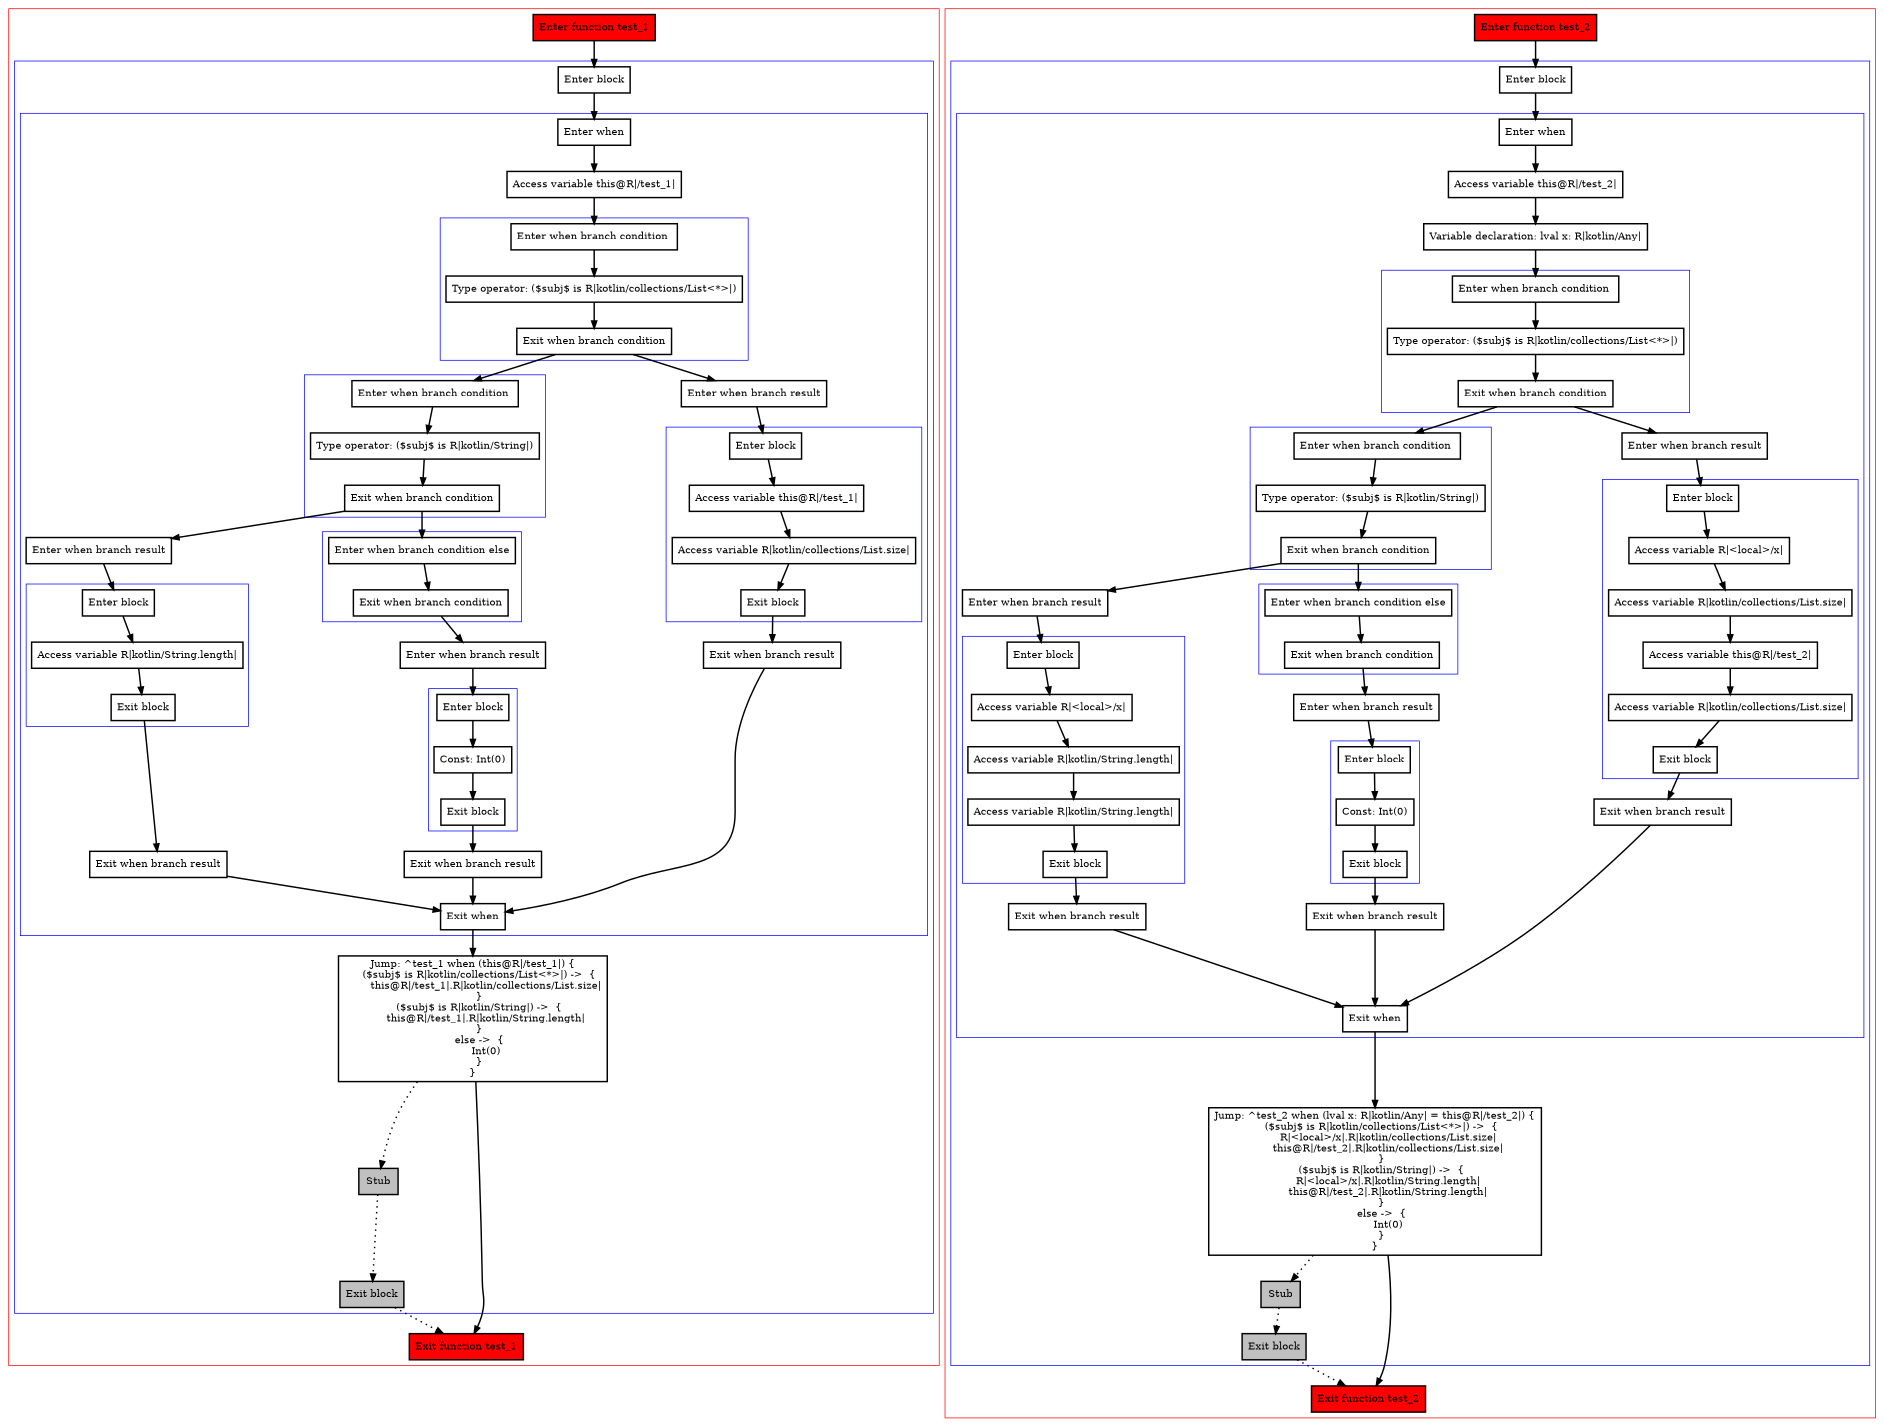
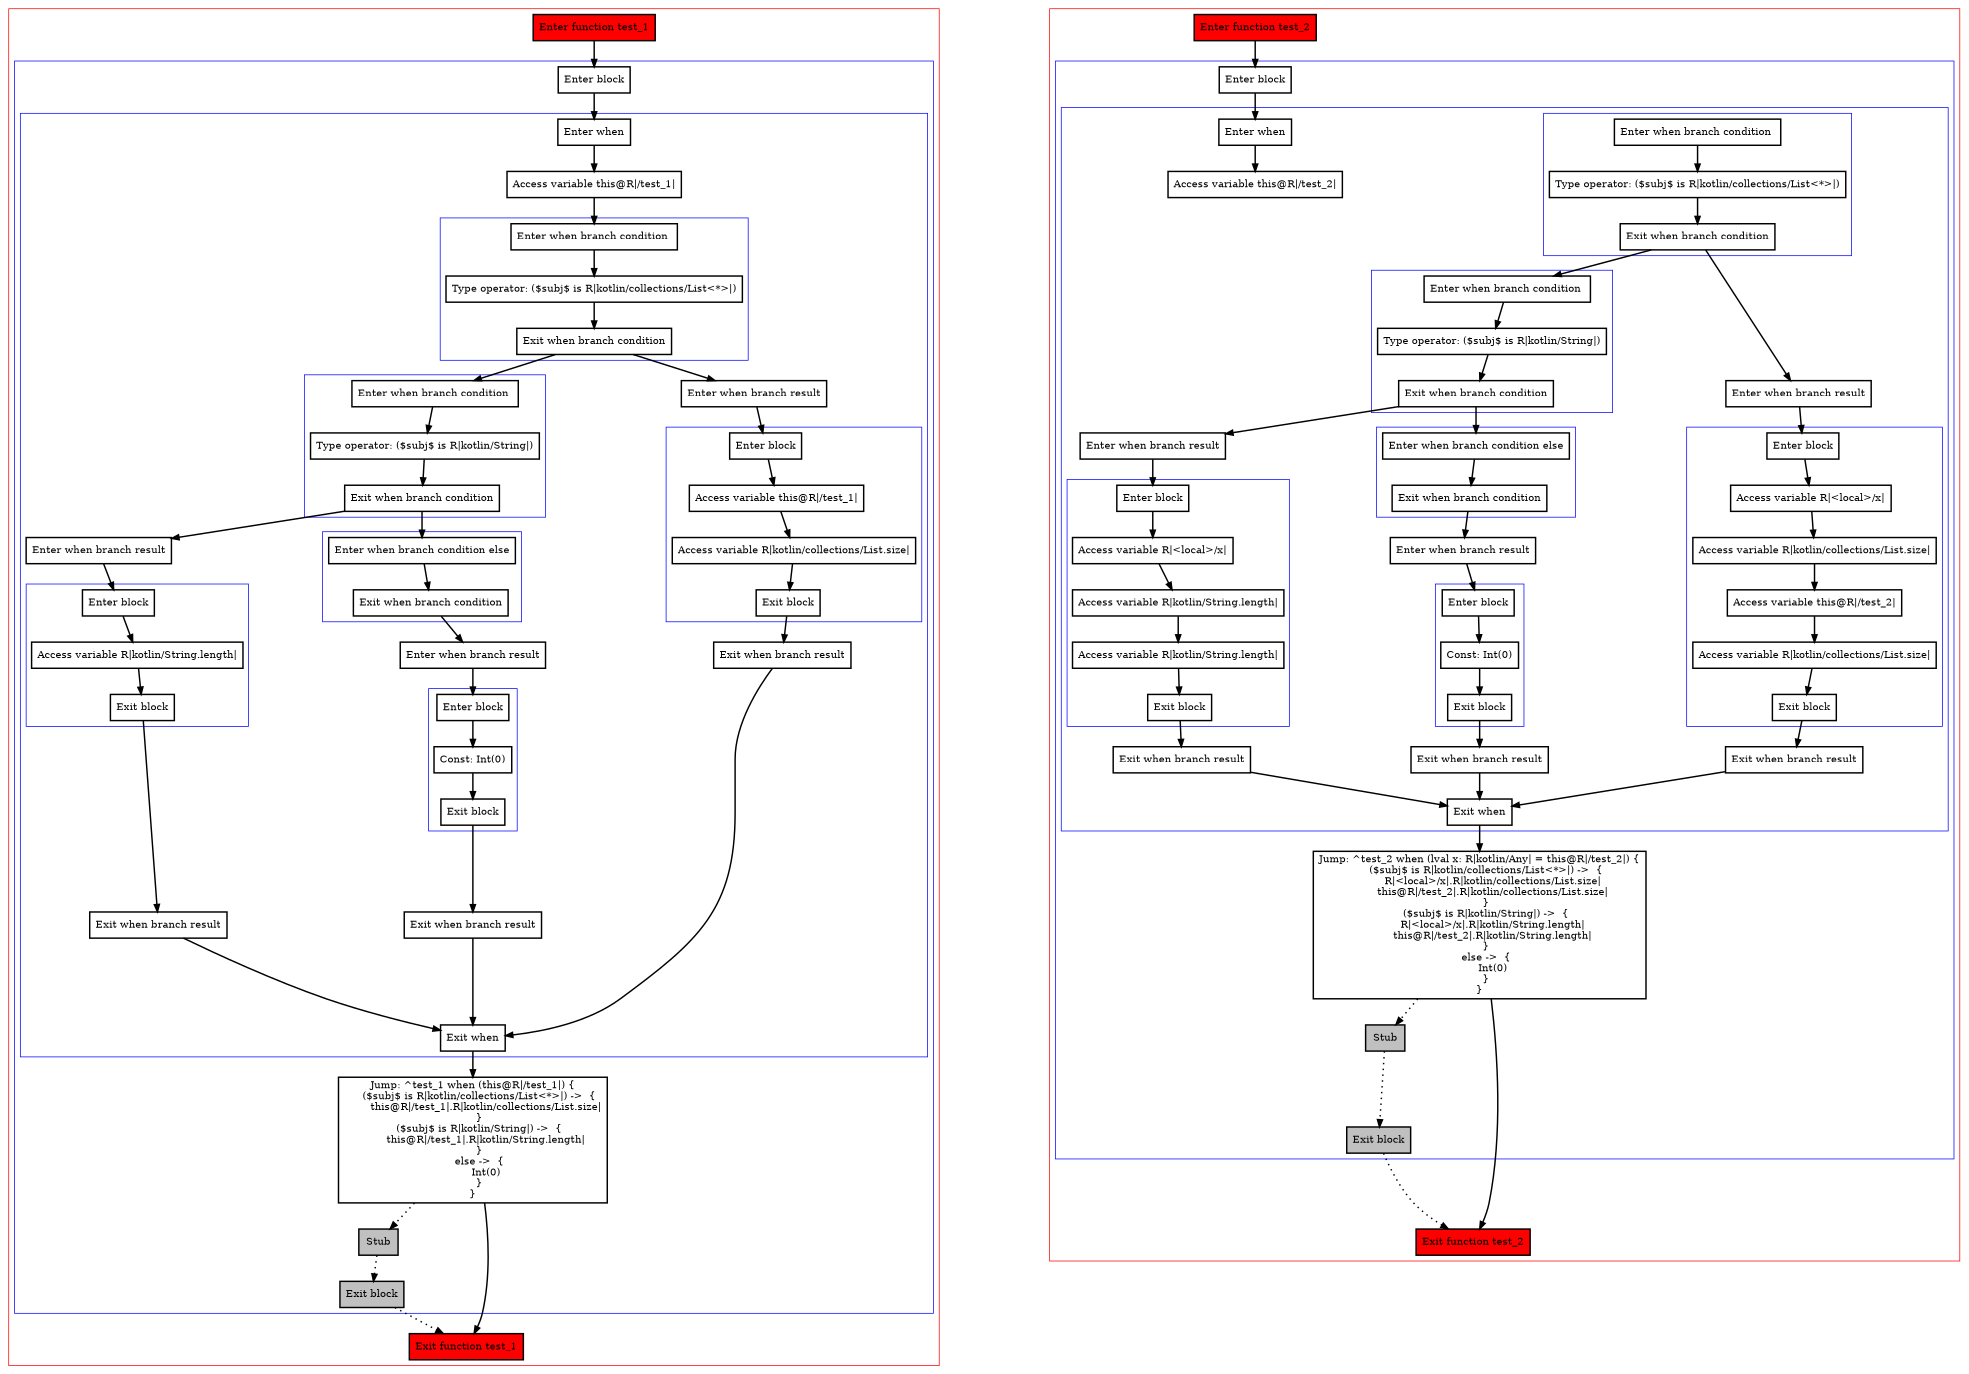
  digraph {
    nodesep=3
    node [penwidth=2 shape=box]
    edge [penwidth=2]
    n1 [label="Enter when branch condition "]
    n2 [label="Type operator: ($subj$ is R|kotlin/collections/List<*>|)"]
    n3 [label="Exit when branch condition"]
    n4 [label="Enter when branch condition "]
    n5 [label="Type operator: ($subj$ is R|kotlin/String|)"]
    n6 [label="Exit when branch condition"]
    n7 [label="Enter when branch condition else"]
    n8 [label="Exit when branch condition"]
    n9 [label="Enter block"]
    n10 [label="Const: Int(0)"]
    n11 [label="Exit block"]
    n12 [label="Enter block"]
    n13 [label="Access variable R|kotlin/String.length|"]
    n14 [label="Exit block"]
    n15 [label="Enter block"]
    n16 [label="Access variable this@R|/test_1|"]
    n17 [label="Access variable R|kotlin/collections/List.size|"]
    n18 [label="Exit block"]
    n19 [label="Enter when"]
    n20 [label="Access variable this@R|/test_1|"]
    n21 [label="Enter when branch result"]
    n22 [label="Exit when branch result"]
    n23 [label="Enter when branch result"]
    n24 [label="Exit when branch result"]
    n25 [label="Enter when branch result"]
    n26 [label="Exit when branch result"]
    n27 [label="Exit when"]
    n28 [label="Enter block"]
    n29 [label="Jump: ^test_1 when (this@R|/test_1|) {\n    ($subj$ is R|kotlin/collections/List<*>|) ->  {\n        this@R|/test_1|.R|kotlin/collections/List.size|\n    }\n    ($subj$ is R|kotlin/String|) ->  {\n        this@R|/test_1|.R|kotlin/String.length|\n    }\n    else ->  {\n        Int(0)\n    }\n}\n"]
    n30 [fillcolor=gray label=Stub style=filled]
    n31 [fillcolor=gray label="Exit block" style=filled]
    n32 [fillcolor=red label="Enter function test_1" style=filled]
    n33 [fillcolor=red label="Exit function test_1" style=filled]
    n34 [label="Enter when branch condition "]
    n35 [label="Type operator: ($subj$ is R|kotlin/collections/List<*>|)"]
    n36 [label="Exit when branch condition"]
    n37 [label="Enter when branch condition "]
    n38 [label="Type operator: ($subj$ is R|kotlin/String|)"]
    n39 [label="Exit when branch condition"]
    n40 [label="Enter when branch condition else"]
    n41 [label="Exit when branch condition"]
    n42 [label="Enter block"]
    n43 [label="Const: Int(0)"]
    n44 [label="Exit block"]
    n45 [label="Enter block"]
    n46 [label="Access variable R|<local>/x|"]
    n47 [label="Access variable R|kotlin/String.length|"]
    n48 [label="Access variable R|kotlin/String.length|"]
    n49 [label="Exit block"]
    n50 [label="Enter block"]
    n51 [label="Access variable R|<local>/x|"]
    n52 [label="Access variable R|kotlin/collections/List.size|"]
    n53 [label="Access variable this@R|/test_2|"]
    n54 [label="Access variable R|kotlin/collections/List.size|"]
    n55 [label="Exit block"]
    n56 [label="Enter when"]
    n57 [label="Access variable this@R|/test_2|"]
-   n58 [label="Variable declaration: lval x: R|kotlin/Any|"]
    n59 [label="Enter when branch result"]
    n60 [label="Exit when branch result"]
    n61 [label="Enter when branch result"]
    n62 [label="Exit when branch result"]
    n63 [label="Enter when branch result"]
    n64 [label="Exit when branch result"]
    n65 [label="Exit when"]
    n66 [label="Enter block"]
    n67 [label="Jump: ^test_2 when (lval x: R|kotlin/Any| = this@R|/test_2|) {\n    ($subj$ is R|kotlin/collections/List<*>|) ->  {\n        R|<local>/x|.R|kotlin/collections/List.size|\n        this@R|/test_2|.R|kotlin/collections/List.size|\n    }\n    ($subj$ is R|kotlin/String|) ->  {\n        R|<local>/x|.R|kotlin/String.length|\n        this@R|/test_2|.R|kotlin/String.length|\n    }\n    else ->  {\n        Int(0)\n    }\n}\n"]
    n68 [fillcolor=gray label=Stub style=filled]
    n69 [fillcolor=gray label="Exit block" style=filled]
    n70 [fillcolor=red label="Enter function test_2" style=filled]
    n71 [fillcolor=red label="Exit function test_2" style=filled]
    subgraph cluster_1 {
      color=red
      n32
      n33
      subgraph cluster_2 {
        color=blue
        n28
        n29
        n30
        n31
        subgraph cluster_3 {
          color=blue
          n19
          n20
          n21
          n22
          n23
          n24
          n25
          n26
          n27
          subgraph cluster_4 {
            color=blue
            n1
            n2
            n3
          }
          subgraph cluster_5 {
            color=blue
            n4
            n5
            n6
          }
          subgraph cluster_6 {
            color=blue
            n7
            n8
          }
          subgraph cluster_7 {
            color=blue
            n9
            n10
            n11
          }
          subgraph cluster_8 {
            color=blue
            n12
            n13
            n14
          }
          subgraph cluster_9 {
            color=blue
            n15
            n16
            n17
            n18
          }
        }
      }
    }
    subgraph cluster_10 {
      color=red
      n70
      n71
      subgraph cluster_11 {
        color=blue
        n66
        n67
        n68
        n69
        subgraph cluster_12 {
          color=blue
          n56
          n57
-         n58
          n59
          n60
          n61
          n62
          n63
          n64
          n65
          subgraph cluster_13 {
            color=blue
            n34
            n35
            n36
          }
          subgraph cluster_14 {
            color=blue
            n37
            n38
            n39
          }
          subgraph cluster_15 {
            color=blue
            n40
            n41
          }
          subgraph cluster_16 {
            color=blue
            n42
            n43
            n44
          }
          subgraph cluster_17 {
            color=blue
            n45
            n46
            n47
            n48
            n49
          }
          subgraph cluster_18 {
            color=blue
            n50
            n51
            n52
            n53
            n54
            n55
          }
        }
      }
    }
    n1 -> n2
    n2 -> n3
    n3 -> n4
    n3 -> n25
    n4 -> n5
    n5 -> n6
    n6 -> n7
    n6 -> n23
    n7 -> n8
    n8 -> n21
    n9 -> n10
    n10 -> n11
    n11 -> n22
    n12 -> n13
    n13 -> n14
    n14 -> n24
    n15 -> n16
    n16 -> n17
    n17 -> n18
    n18 -> n26
    n19 -> n20
    n20 -> n1
    n21 -> n9
    n22 -> n27
    n23 -> n12
    n24 -> n27
    n25 -> n15
    n26 -> n27
    n27 -> n29
    n28 -> n19
    n29 -> n30 [style=dotted]
    n29 -> n33
    n30 -> n31 [style=dotted]
    n31 -> n33 [style=dotted]
    n32 -> n28
    n34 -> n35
    n35 -> n36
    n36 -> n37
    n36 -> n63
    n37 -> n38
    n38 -> n39
    n39 -> n40
    n39 -> n61
    n40 -> n41
    n41 -> n59
    n42 -> n43
    n43 -> n44
    n44 -> n60
    n45 -> n46
    n46 -> n47
    n47 -> n48
    n48 -> n49
    n49 -> n62
    n50 -> n51
    n51 -> n52
    n52 -> n53
    n53 -> n54
    n54 -> n55
    n55 -> n64
    n56 -> n57
-   n57 -> n58
-   n58 -> n34
    n59 -> n42
    n60 -> n65
    n61 -> n45
    n62 -> n65
    n63 -> n50
    n64 -> n65
    n65 -> n67
    n66 -> n56
    n67 -> n68 [style=dotted]
    n67 -> n71
    n68 -> n69 [style=dotted]
    n69 -> n71 [style=dotted]
    n70 -> n66
  }
